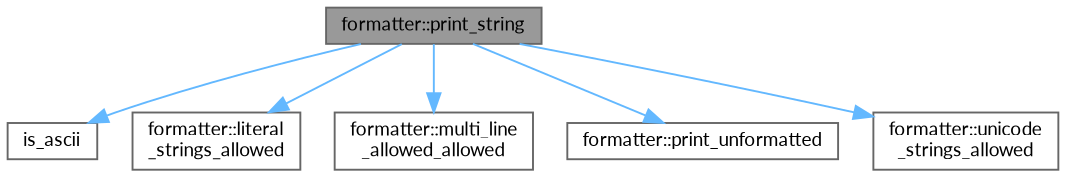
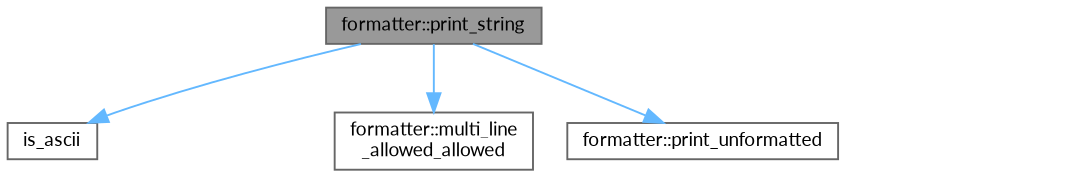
  digraph {
    fontname=Lato
    rankdir=TB
    node [color=grey40 fillcolor=white fontname=Lato fontsize=10 shape=box style=filled]
    edge [color=steelblue1 fontname=Lato fontsize=10 labelfontname=Helvetica labelfontsize=10 style=solid]
    n1 [color=gray40 fillcolor=grey60 fontcolor=black height=0.2 label="formatter::print_string" width=0.4]
    n2 [height=0.2 label=is_ascii width=0.4]
-   n3 [height=0.2 label="formatter::literal\l_strings_allowed" width=0.4]
    n4 [height=0.2 label="formatter::multi_line\l_allowed_allowed" width=0.4]
    n5 [height=0.2 label="formatter::print_unformatted" width=0.4]
-   n6 [height=0.2 label="formatter::unicode\l_strings_allowed" width=0.4]
    n1 -> n2
-   n1 -> n3
    n1 -> n4
    n1 -> n5
-   n1 -> n6
  }
